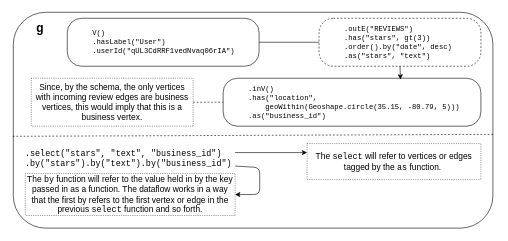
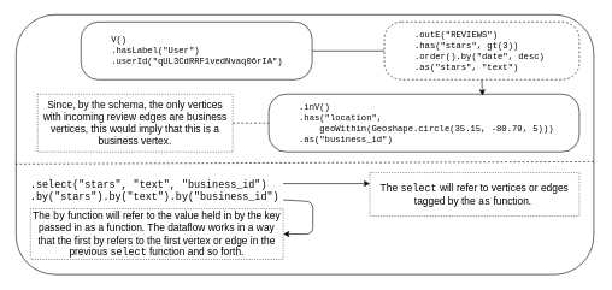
  <mxCell id="0" />
  <mxCell id="1" parent="0" />
  <mxCell id="2" value="" style="rounded=1;whiteSpace=wrap;html=1;" vertex="1" parent="1"><mxGeometry x="21" y="20" width="800" height="360" as="geometry" /></mxCell>
  <mxCell id="3" value="&lt;blockquote style=&quot;margin: 0 0 0 40px ; border: none ; padding: 0px&quot;&gt;&lt;font face=&quot;Courier New&quot;&gt;V()&lt;br&gt;&lt;/font&gt;&lt;font face=&quot;Courier New&quot;&gt;.hasLabel(&quot;User&quot;)&lt;br&gt;&lt;/font&gt;&lt;font face=&quot;Courier New&quot;&gt;.userId(&quot;qUL3CdRRF1vedNvaq06rIA&quot;)&lt;/font&gt;&lt;/blockquote&gt;" style="rounded=1;whiteSpace=wrap;html=1;align=left;arcSize=30;perimeterSpacing=0;" vertex="1" parent="1"><mxGeometry x="111" y="30" width="320" height="80" as="geometry" /></mxCell>
  <mxCell id="4" value="&lt;blockquote style=&quot;margin: 0 0 0 40px ; border: none ; padding: 0px&quot;&gt;&lt;font face=&quot;Courier New&quot;&gt;.outE(&quot;REVIEWS&quot;)&lt;/font&gt;&lt;/blockquote&gt;&lt;blockquote style=&quot;margin: 0 0 0 40px ; border: none ; padding: 0px&quot;&gt;&lt;font face=&quot;Courier New&quot;&gt;.has(&quot;stars&quot;, gt(3))&lt;/font&gt;&lt;/blockquote&gt;&lt;blockquote style=&quot;margin: 0 0 0 40px ; border: none ; padding: 0px&quot;&gt;&lt;font face=&quot;Courier New&quot;&gt;.order().by(&quot;date&quot;, desc)&lt;/font&gt;&lt;/blockquote&gt;&lt;blockquote style=&quot;margin: 0 0 0 40px ; border: none ; padding: 0px&quot;&gt;&lt;font face=&quot;Courier New&quot;&gt;.as(&quot;stars&quot;, &quot;text&quot;)&lt;/font&gt;&lt;/blockquote&gt;" style="rounded=1;whiteSpace=wrap;html=1;align=left;arcSize=30;perimeterSpacing=0;dashed=1;" vertex="1" parent="1"><mxGeometry x="531" y="30" width="270" height="80" as="geometry" /></mxCell>
- <mxCell id="5" value="g" style="text;html=1;strokeColor=none;fillColor=none;align=center;verticalAlign=middle;whiteSpace=wrap;rounded=0;fontStyle=1;fontSize=20;" vertex="1" parent="1"><mxGeometry x="31" y="30" width="70" height="30" as="geometry" /></mxCell>
  <mxCell id="6" value="&lt;blockquote style=&quot;margin: 0 0 0 40px ; border: none ; padding: 0px&quot;&gt;&lt;span style=&quot;white-space: nowrap&quot;&gt;&lt;font style=&quot;font-size: 12px&quot; face=&quot;Courier New&quot;&gt;.inV()&lt;/font&gt;&lt;/span&gt;&lt;/blockquote&gt;&lt;blockquote style=&quot;margin: 0 0 0 40px ; border: none ; padding: 0px&quot;&gt;&lt;span style=&quot;white-space: nowrap&quot;&gt;&lt;font style=&quot;font-size: 12px&quot; face=&quot;Courier New&quot;&gt;.has(&quot;location&quot;,&lt;/font&gt;&lt;/span&gt;&lt;/blockquote&gt;&lt;blockquote style=&quot;margin: 0 0 0 40px ; border: none ; padding: 0px&quot;&gt;&lt;span style=&quot;white-space: nowrap&quot;&gt;&lt;font style=&quot;font-size: 12px&quot; face=&quot;Courier New&quot;&gt;&amp;nbsp; &amp;nbsp; geoWithin(Geoshape.circle(35.15, -80.79, 5)))&lt;/font&gt;&lt;/span&gt;&lt;/blockquote&gt;&lt;blockquote style=&quot;margin: 0 0 0 40px ; border: none ; padding: 0px&quot;&gt;&lt;span style=&quot;white-space: nowrap&quot;&gt;&lt;font style=&quot;font-size: 12px&quot; face=&quot;Courier New&quot;&gt;.as(&quot;business_id&quot;)&lt;/font&gt;&lt;/span&gt;&lt;br&gt;&lt;/blockquote&gt;" style="rounded=1;whiteSpace=wrap;html=1;align=left;arcSize=30;perimeterSpacing=0;" vertex="1" parent="1"><mxGeometry x="371" y="130" width="430" height="80" as="geometry" /></mxCell>
  <mxCell id="7" value="" style="endArrow=none;html=1;fontSize=20;entryX=1;entryY=0.5;entryDx=0;entryDy=0;exitX=0;exitY=0.5;exitDx=0;exitDy=0;" edge="1" parent="1" source="4" target="3"><mxGeometry width="50" height="50" relative="1" as="geometry"><mxPoint x="61" y="520" as="sourcePoint" /><mxPoint x="111" y="470" as="targetPoint" /></mxGeometry></mxCell>
  <mxCell id="8" value="" style="endArrow=classic;html=1;fontSize=20;entryX=0.688;entryY=0.025;entryDx=0;entryDy=0;entryPerimeter=0;exitX=0.5;exitY=1;exitDx=0;exitDy=0;" edge="1" parent="1" source="4" target="6"><mxGeometry width="50" height="50" relative="1" as="geometry"><mxPoint x="61" y="520" as="sourcePoint" /><mxPoint x="111" y="470" as="targetPoint" /></mxGeometry></mxCell>
  <mxCell id="9" value="" style="endArrow=none;dashed=1;html=1;fontSize=20;entryX=1.003;entryY=0.574;entryDx=0;entryDy=0;entryPerimeter=0;exitX=-0.001;exitY=0.583;exitDx=0;exitDy=0;exitPerimeter=0;" edge="1" parent="1"><mxGeometry width="50" height="50" relative="1" as="geometry"><mxPoint x="20.2" y="226.88" as="sourcePoint" /><mxPoint x="823.4" y="223.64" as="targetPoint" /></mxGeometry></mxCell>
  <mxCell id="10" value="Since, by the schema, the only vertices with incoming review edges are business vertices, this would imply that this is a business vertex." style="text;html=1;strokeColor=#000000;fillColor=none;align=center;verticalAlign=middle;whiteSpace=wrap;rounded=0;fontSize=14;dashed=1;dashPattern=1 2;" vertex="1" parent="1"><mxGeometry x="51" y="130" width="270" height="80" as="geometry" /></mxCell>
  <mxCell id="11" value=".select(&quot;stars&quot;, &quot;text&quot;, &quot;business_id&quot;)&lt;br&gt;.by(&quot;stars&quot;).by(&quot;text&quot;).by(&quot;business_id&quot;)" style="text;html=1;strokeColor=none;fillColor=none;align=left;verticalAlign=middle;whiteSpace=wrap;rounded=0;dashed=1;fontSize=14;fontFamily=Courier New;" vertex="1" parent="1"><mxGeometry x="39" y="239" width="352" height="50" as="geometry" /></mxCell>
  <mxCell id="12" value="" style="endArrow=classic;html=1;fontFamily=Courier New;fontSize=14;entryX=0;entryY=0.25;entryDx=0;entryDy=0;" edge="1" parent="1" target="13"><mxGeometry width="50" height="50" relative="1" as="geometry"><mxPoint x="391" y="254" as="sourcePoint" /><mxPoint x="481" y="252" as="targetPoint" /><Array as="points" /></mxGeometry></mxCell>
  <mxCell id="13" value="The &lt;font face=&quot;Courier New&quot;&gt;select&lt;/font&gt; will refer to vertices or edges tagged by the &lt;font face=&quot;Courier New&quot;&gt;as&lt;/font&gt; function.&amp;nbsp;" style="text;html=1;strokeColor=#000000;fillColor=none;align=center;verticalAlign=middle;whiteSpace=wrap;rounded=0;fontSize=14;dashed=1;dashPattern=1 2;" vertex="1" parent="1"><mxGeometry x="511" y="239" width="290" height="60" as="geometry" /></mxCell>
  <mxCell id="14" value="" style="endArrow=classic;html=1;fontFamily=Courier New;fontSize=14;exitX=1;exitY=0.75;exitDx=0;exitDy=0;entryX=1;entryY=0.5;entryDx=0;entryDy=0;" edge="1" parent="1" source="11" target="15"><mxGeometry width="50" height="50" relative="1" as="geometry"><mxPoint x="21" y="449" as="sourcePoint" /><mxPoint x="562.942" y="439" as="targetPoint" /><Array as="points"><mxPoint x="432" y="279" /><mxPoint x="432" y="324" /></Array></mxGeometry></mxCell>
  <mxCell id="15" value="The &lt;font face=&quot;Courier New&quot;&gt;by&lt;/font&gt; function will refer to the value held in by the key passed in as a function. The dataflow works in a way that the first by refers to the first vertex or edge in the previous &lt;font face=&quot;Courier New&quot;&gt;select&lt;/font&gt; function and so forth." style="text;html=1;strokeColor=#000000;fillColor=none;align=center;verticalAlign=middle;whiteSpace=wrap;rounded=0;fontSize=14;dashed=1;dashPattern=1 2;" vertex="1" parent="1"><mxGeometry x="41" y="289" width="350" height="70" as="geometry" /></mxCell>
  <mxCell id="16" value="" style="endArrow=none;dashed=1;html=1;fontFamily=Courier New;fontSize=14;entryX=0;entryY=0.5;entryDx=0;entryDy=0;exitX=1;exitY=0.5;exitDx=0;exitDy=0;" edge="1" parent="1" source="10" target="6"><mxGeometry width="50" height="50" relative="1" as="geometry"><mxPoint x="21" y="440" as="sourcePoint" /><mxPoint x="71" y="390" as="targetPoint" /></mxGeometry></mxCell>
